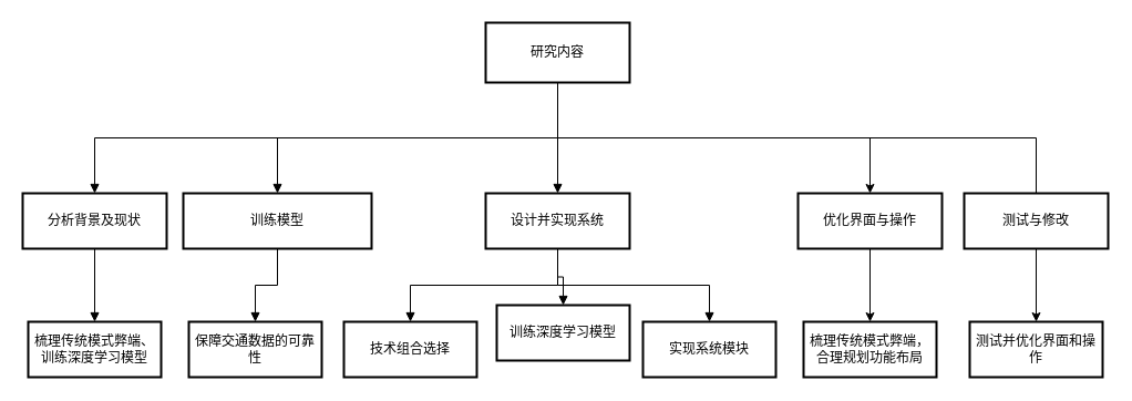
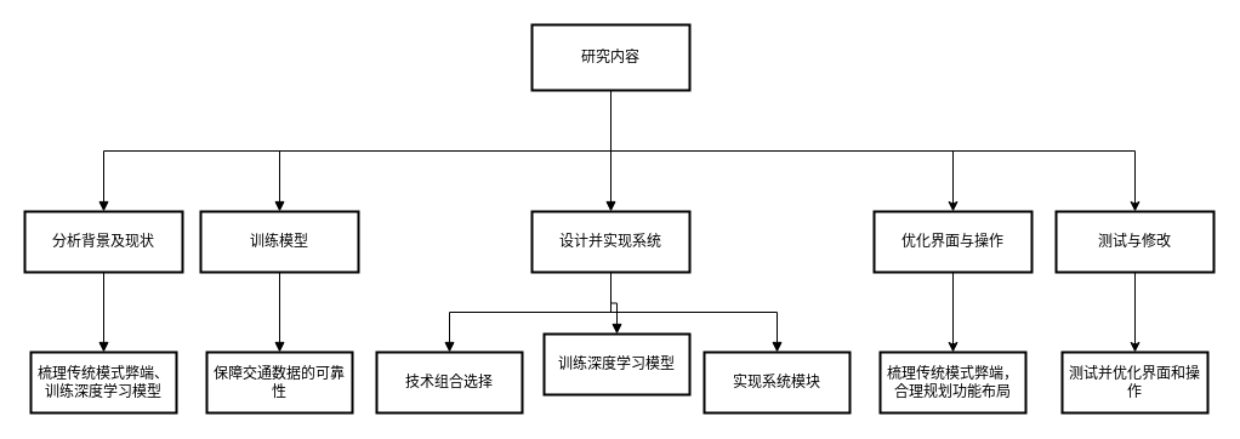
  <mxCell id="0" />
  <mxCell id="1" parent="0" />
  <mxCell id="2" style="edgeStyle=orthogonalEdgeStyle;rounded=0;orthogonalLoop=1;jettySize=auto;html=1;exitX=0.5;exitY=1;exitDx=0;exitDy=0;entryX=0.5;entryY=0;entryDx=0;entryDy=0;" edge="1" parent="1" source="4" target="14"><mxGeometry relative="1" as="geometry" /></mxCell>
- <mxCell id="3" style="edgeStyle=orthogonalEdgeStyle;rounded=0;orthogonalLoop=1;jettySize=auto;html=1;exitX=0.5;exitY=1;exitDx=0;exitDy=0;entryX=0.5;entryY=0;entryDx=0;entryDy=0;endArrow=none;" edge="1" parent="1" source="4" target="16"><mxGeometry relative="1" as="geometry" /></mxCell>
+ <mxCell id="3" style="edgeStyle=orthogonalEdgeStyle;rounded=0;orthogonalLoop=1;jettySize=auto;html=1;exitX=0.5;exitY=1;exitDx=0;exitDy=0;entryX=0.5;entryY=0;entryDx=0;entryDy=0;" edge="1" parent="1" source="4" target="16"><mxGeometry relative="1" as="geometry" /></mxCell>
  <mxCell id="4" value="研究内容" style="whiteSpace=wrap;strokeWidth=2;" vertex="1" parent="1"><mxGeometry x="438" y="20" width="130" height="54" as="geometry" /></mxCell>
  <mxCell id="5" value="分析背景及现状" style="whiteSpace=wrap;strokeWidth=2;" vertex="1" parent="1"><mxGeometry x="20" y="174" width="130" height="50" as="geometry" /></mxCell>
- <mxCell id="6" value="训练模型" style="whiteSpace=wrap;strokeWidth=2;" vertex="1" parent="1"><mxGeometry x="165" y="174" width="170" height="50" as="geometry" /></mxCell>
+ <mxCell id="6" value="训练模型" style="whiteSpace=wrap;strokeWidth=2;" vertex="1" parent="1"><mxGeometry x="165" y="174" width="130" height="50" as="geometry" /></mxCell>
  <mxCell id="7" value="设计并实现系统" style="whiteSpace=wrap;strokeWidth=2;" vertex="1" parent="1"><mxGeometry x="438" y="174" width="130" height="50" as="geometry" /></mxCell>
  <mxCell id="8" value="梳理传统模式弊端、训练深度学习模型" style="whiteSpace=wrap;strokeWidth=2;" vertex="1" parent="1"><mxGeometry x="25" y="290" width="120" height="50" as="geometry" /></mxCell>
  <mxCell id="9" value="保障交通数据的可靠性" style="whiteSpace=wrap;strokeWidth=2;" vertex="1" parent="1"><mxGeometry x="170" y="290" width="120" height="50" as="geometry" /></mxCell>
  <mxCell id="10" value="技术组合选择" style="whiteSpace=wrap;strokeWidth=2;" vertex="1" parent="1"><mxGeometry x="310" y="290" width="120" height="50" as="geometry" /></mxCell>
  <mxCell id="11" value="训练深度学习模型" style="whiteSpace=wrap;strokeWidth=2;" vertex="1" parent="1"><mxGeometry x="448" y="275" width="120" height="50" as="geometry" /></mxCell>
  <mxCell id="12" value="实现系统模块" style="whiteSpace=wrap;strokeWidth=2;" vertex="1" parent="1"><mxGeometry x="580" y="290" width="120" height="50" as="geometry" /></mxCell>
  <mxCell id="13" style="edgeStyle=orthogonalEdgeStyle;rounded=0;orthogonalLoop=1;jettySize=auto;html=1;exitX=0.5;exitY=1;exitDx=0;exitDy=0;entryX=0.5;entryY=0;entryDx=0;entryDy=0;" edge="1" parent="1" source="14" target="25"><mxGeometry relative="1" as="geometry" /></mxCell>
  <mxCell id="14" value="优化界面与操作" style="whiteSpace=wrap;strokeWidth=2;" vertex="1" parent="1"><mxGeometry x="720" y="174" width="130" height="50" as="geometry" /></mxCell>
  <mxCell id="15" style="edgeStyle=orthogonalEdgeStyle;rounded=0;orthogonalLoop=1;jettySize=auto;html=1;exitX=0.5;exitY=1;exitDx=0;exitDy=0;entryX=0.5;entryY=0;entryDx=0;entryDy=0;" edge="1" parent="1" source="16" target="26"><mxGeometry relative="1" as="geometry" /></mxCell>
  <mxCell id="16" value="测试与修改" style="whiteSpace=wrap;strokeWidth=2;" vertex="1" parent="1"><mxGeometry x="870" y="174" width="130" height="50" as="geometry" /></mxCell>
  <mxCell id="17" value="" style="startArrow=none;endArrow=block;exitX=0.5;exitY=1;entryX=0.5;entryY=0;rounded=0;edgeStyle=orthogonalEdgeStyle;exitDx=0;exitDy=0;" edge="1" parent="1" source="4" target="5"><mxGeometry relative="1" as="geometry" /></mxCell>
  <mxCell id="18" value="" style="startArrow=none;endArrow=block;exitX=0.5;exitY=1;entryX=0.5;entryY=0;rounded=0;edgeStyle=orthogonalEdgeStyle;exitDx=0;exitDy=0;" edge="1" parent="1" source="4" target="6"><mxGeometry relative="1" as="geometry" /></mxCell>
  <mxCell id="19" value="" style="startArrow=none;endArrow=block;exitX=0.5;exitY=1;entryX=0.5;entryY=0;rounded=0;edgeStyle=orthogonalEdgeStyle;exitDx=0;exitDy=0;" edge="1" parent="1" source="4" target="7"><mxGeometry relative="1" as="geometry" /></mxCell>
  <mxCell id="20" value="" style="startArrow=none;endArrow=block;exitX=0.5;exitY=1;entryX=0.5;entryY=0;rounded=0;edgeStyle=orthogonalEdgeStyle;" edge="1" parent="1" source="5" target="8"><mxGeometry relative="1" as="geometry" /></mxCell>
  <mxCell id="21" value="" style="startArrow=none;endArrow=block;exitX=0.5;exitY=1;entryX=0.5;entryY=0;rounded=0;edgeStyle=orthogonalEdgeStyle;" edge="1" parent="1" source="6" target="9"><mxGeometry relative="1" as="geometry" /></mxCell>
  <mxCell id="22" value="" style="startArrow=none;endArrow=block;exitX=0.5;exitY=1;entryX=0.5;entryY=0;rounded=0;edgeStyle=orthogonalEdgeStyle;exitDx=0;exitDy=0;" edge="1" parent="1" source="7" target="10"><mxGeometry relative="1" as="geometry" /></mxCell>
  <mxCell id="23" value="" style="startArrow=none;endArrow=block;exitX=0.5;exitY=1;entryX=0.5;entryY=0;rounded=0;edgeStyle=orthogonalEdgeStyle;" edge="1" parent="1" source="7" target="11"><mxGeometry relative="1" as="geometry" /></mxCell>
  <mxCell id="24" value="" style="startArrow=none;endArrow=block;exitX=0.5;exitY=1;entryX=0.5;entryY=0;rounded=0;edgeStyle=orthogonalEdgeStyle;exitDx=0;exitDy=0;" edge="1" parent="1" source="7" target="12"><mxGeometry relative="1" as="geometry" /></mxCell>
  <mxCell id="25" value="梳理传统模式弊端，合理规划功能布局" style="whiteSpace=wrap;strokeWidth=2;" vertex="1" parent="1"><mxGeometry x="725" y="290" width="120" height="50" as="geometry" /></mxCell>
  <mxCell id="26" value="测试并优化界面和操作" style="whiteSpace=wrap;strokeWidth=2;" vertex="1" parent="1"><mxGeometry x="875" y="290" width="120" height="50" as="geometry" /></mxCell>
